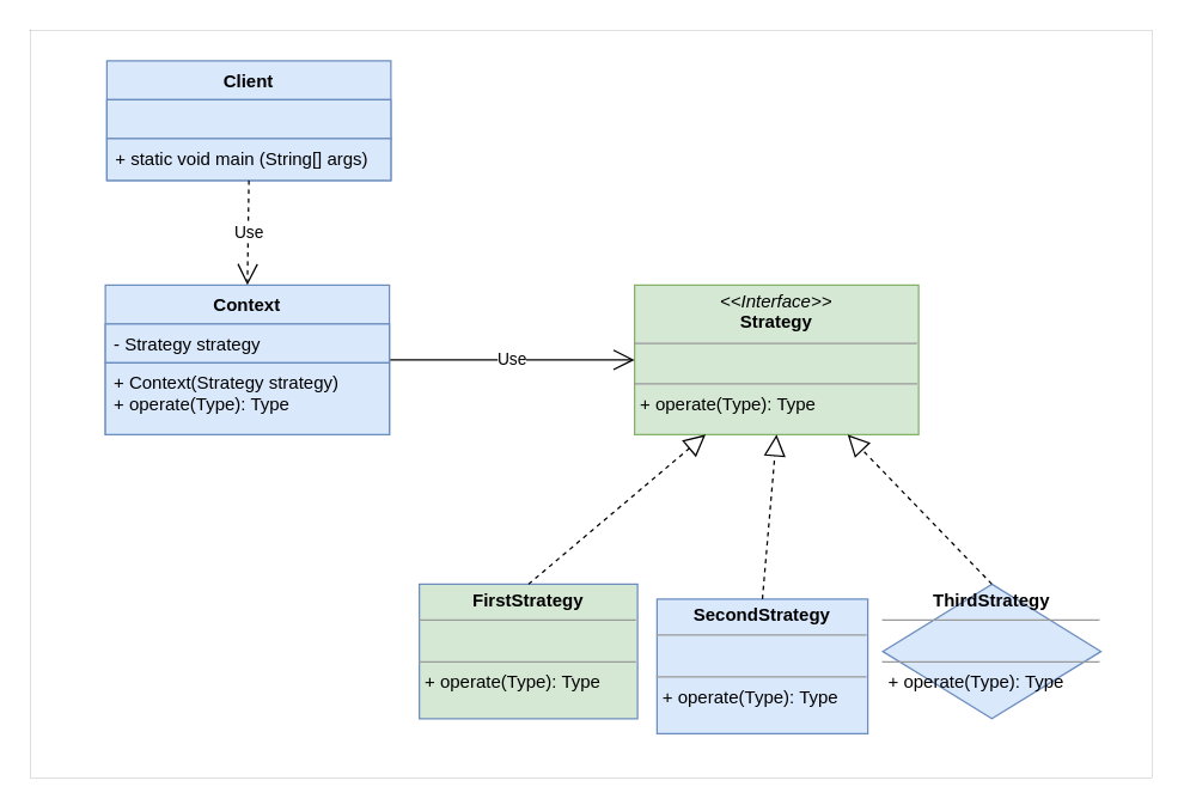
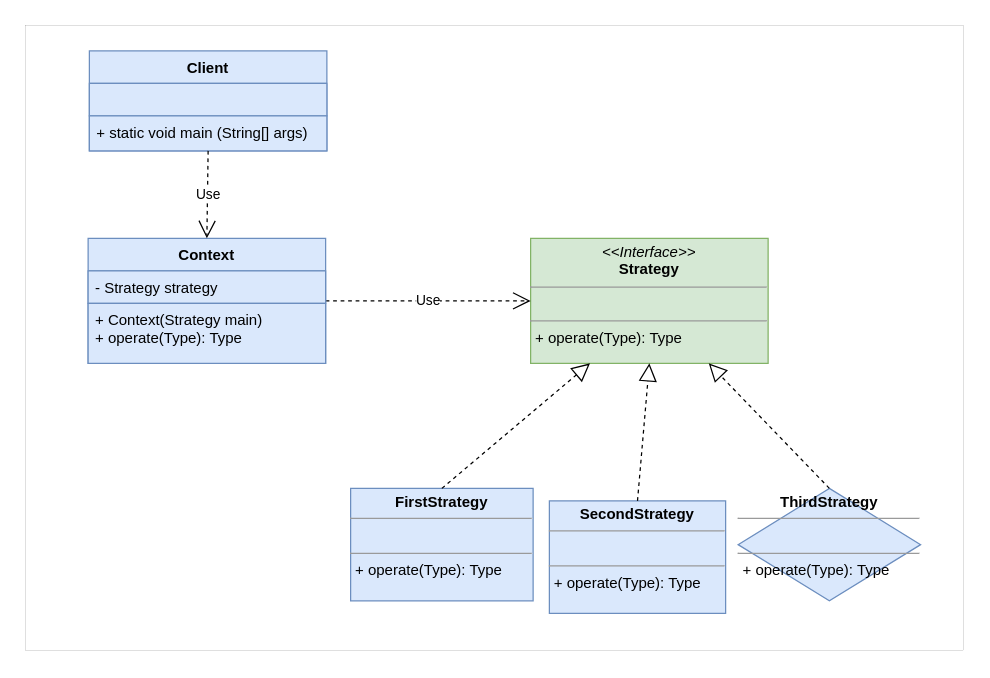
  <mxCell id="0" />
  <mxCell id="1" parent="0" />
  <mxCell id="2" value="" style="rounded=0;whiteSpace=wrap;html=1;strokeWidth=0;movable=0;resizable=0;rotatable=0;deletable=0;editable=0;connectable=0;" parent="1" vertex="1"><mxGeometry x="20" y="20" width="750" height="500" as="geometry" /></mxCell>
  <mxCell id="3" value="&lt;p style=&quot;margin: 0px ; margin-top: 4px ; text-align: center&quot;&gt;&lt;i&gt;&amp;lt;&amp;lt;Interface&amp;gt;&amp;gt;&lt;/i&gt;&lt;br&gt;&lt;span style=&quot;font-weight: 700&quot;&gt;Strategy&lt;/span&gt;&lt;br&gt;&lt;/p&gt;&lt;hr size=&quot;1&quot;&gt;&lt;p style=&quot;margin: 0px ; margin-left: 4px&quot;&gt;&lt;br&gt;&lt;/p&gt;&lt;hr size=&quot;1&quot;&gt;&lt;p style=&quot;margin: 0px ; margin-left: 4px&quot;&gt;+ operate(Type): Type&lt;br&gt;&lt;/p&gt;" style="verticalAlign=top;align=left;overflow=fill;fontSize=12;fontFamily=Helvetica;html=1;fillColor=#d5e8d4;strokeColor=#82b366;" parent="1" vertex="1"><mxGeometry x="424" y="190" width="190" height="100" as="geometry" /></mxCell>
- <mxCell id="4" value="&lt;p style=&quot;margin: 0px ; margin-top: 4px ; text-align: center&quot;&gt;&lt;b&gt;FirstStrategy&lt;/b&gt;&lt;/p&gt;&lt;hr size=&quot;1&quot;&gt;&lt;p style=&quot;margin: 0px ; margin-left: 4px&quot;&gt;&lt;br&gt;&lt;/p&gt;&lt;hr size=&quot;1&quot;&gt;&lt;p style=&quot;margin: 0px ; margin-left: 4px&quot;&gt;+ operate(Type): Type&lt;br&gt;&lt;/p&gt;" style="verticalAlign=top;align=left;overflow=fill;fontSize=12;fontFamily=Helvetica;html=1;fillColor=#d5e8d4;strokeColor=#6c8ebf;" parent="1" vertex="1"><mxGeometry x="280" y="390" width="146" height="90" as="geometry" /></mxCell>
+ <mxCell id="4" value="&lt;p style=&quot;margin: 0px ; margin-top: 4px ; text-align: center&quot;&gt;&lt;b&gt;FirstStrategy&lt;/b&gt;&lt;/p&gt;&lt;hr size=&quot;1&quot;&gt;&lt;p style=&quot;margin: 0px ; margin-left: 4px&quot;&gt;&lt;br&gt;&lt;/p&gt;&lt;hr size=&quot;1&quot;&gt;&lt;p style=&quot;margin: 0px ; margin-left: 4px&quot;&gt;+ operate(Type): Type&lt;br&gt;&lt;/p&gt;" style="verticalAlign=top;align=left;overflow=fill;fontSize=12;fontFamily=Helvetica;html=1;fillColor=#dae8fc;strokeColor=#6c8ebf;" parent="1" vertex="1"><mxGeometry x="280" y="390" width="146" height="90" as="geometry" /></mxCell>
  <mxCell id="5" value="" style="endArrow=block;dashed=1;endFill=0;endSize=12;html=1;rounded=0;exitX=0.5;exitY=0;exitDx=0;exitDy=0;entryX=0.25;entryY=1;entryDx=0;entryDy=0;" parent="1" source="4" target="3" edge="1"><mxGeometry width="160" relative="1" as="geometry"><mxPoint x="374" y="310" as="sourcePoint" /><mxPoint x="534" y="310" as="targetPoint" /></mxGeometry></mxCell>
  <mxCell id="6" value="&lt;p style=&quot;margin: 0px ; margin-top: 4px ; text-align: center&quot;&gt;&lt;b&gt;SecondStrategy&lt;/b&gt;&lt;/p&gt;&lt;hr size=&quot;1&quot;&gt;&lt;p style=&quot;margin: 0px ; margin-left: 4px&quot;&gt;&lt;br&gt;&lt;/p&gt;&lt;hr size=&quot;1&quot;&gt;&lt;p style=&quot;margin: 0px ; margin-left: 4px&quot;&gt;+ operate(Type): Type&lt;br&gt;&lt;/p&gt;" style="verticalAlign=top;align=left;overflow=fill;fontSize=12;fontFamily=Helvetica;html=1;fillColor=#dae8fc;strokeColor=#6c8ebf;" parent="1" vertex="1"><mxGeometry x="439" y="400" width="141" height="90" as="geometry" /></mxCell>
  <mxCell id="7" value="" style="endArrow=block;dashed=1;endFill=0;endSize=12;html=1;rounded=0;entryX=0.5;entryY=1;entryDx=0;entryDy=0;exitX=0.5;exitY=0;exitDx=0;exitDy=0;" parent="1" source="6" target="3" edge="1"><mxGeometry width="160" relative="1" as="geometry"><mxPoint x="144" y="190" as="sourcePoint" /><mxPoint x="304" y="190" as="targetPoint" /></mxGeometry></mxCell>
  <mxCell id="8" value="&lt;p style=&quot;margin: 0px ; margin-top: 4px ; text-align: center&quot;&gt;&lt;b&gt;ThirdStrategy&lt;/b&gt;&lt;/p&gt;&lt;hr size=&quot;1&quot;&gt;&lt;p style=&quot;margin: 0px ; margin-left: 4px&quot;&gt;&lt;br&gt;&lt;/p&gt;&lt;hr size=&quot;1&quot;&gt;&lt;p style=&quot;margin: 0px ; margin-left: 4px&quot;&gt;+ operate(Type): Type&lt;br&gt;&lt;/p&gt;" style="rhombus;verticalAlign=top;align=left;overflow=fill;fontSize=12;fontFamily=Helvetica;html=1;fillColor=#dae8fc;strokeColor=#6c8ebf;" parent="1" vertex="1"><mxGeometry x="590" y="390" width="146" height="90" as="geometry" /></mxCell>
  <mxCell id="9" value="" style="endArrow=block;dashed=1;endFill=0;endSize=12;html=1;rounded=0;entryX=0.75;entryY=1;entryDx=0;entryDy=0;exitX=0.5;exitY=0;exitDx=0;exitDy=0;" parent="1" source="8" target="3" edge="1"><mxGeometry width="160" relative="1" as="geometry"><mxPoint x="144" y="190" as="sourcePoint" /><mxPoint x="304" y="190" as="targetPoint" /></mxGeometry></mxCell>
- <mxCell id="10" value="Use" style="endArrow=open;endSize=12;dashed=0;html=1;rounded=0;entryX=0;entryY=0.5;entryDx=0;entryDy=0;exitX=1;exitY=0.5;exitDx=0;exitDy=0;" parent="1" source="11" target="3" edge="1"><mxGeometry width="160" relative="1" as="geometry"><mxPoint x="259.62" y="231.892" as="sourcePoint" /><mxPoint x="424" y="300" as="targetPoint" /></mxGeometry></mxCell>
+ <mxCell id="10" value="Use" style="endArrow=open;endSize=12;dashed=1;html=1;rounded=0;entryX=0;entryY=0.5;entryDx=0;entryDy=0;exitX=1;exitY=0.5;exitDx=0;exitDy=0;" parent="1" source="11" target="3" edge="1"><mxGeometry width="160" relative="1" as="geometry"><mxPoint x="259.62" y="231.892" as="sourcePoint" /><mxPoint x="424" y="300" as="targetPoint" /></mxGeometry></mxCell>
  <mxCell id="11" value="Context" style="swimlane;fontStyle=1;align=center;verticalAlign=top;childLayout=stackLayout;horizontal=1;startSize=26;horizontalStack=0;resizeParent=1;resizeParentMax=0;resizeLast=0;collapsible=1;marginBottom=0;fillColor=#dae8fc;strokeColor=#6c8ebf;" parent="1" vertex="1"><mxGeometry x="70" y="190" width="190" height="100" as="geometry"><mxRectangle x="100" y="254" width="80" height="26" as="alternateBounds" /></mxGeometry></mxCell>
  <mxCell id="12" value="- Strategy strategy" style="text;strokeColor=#6c8ebf;fillColor=#dae8fc;align=left;verticalAlign=top;spacingLeft=4;spacingRight=4;overflow=hidden;rotatable=0;points=[[0,0.5],[1,0.5]];portConstraint=eastwest;" parent="11" vertex="1"><mxGeometry y="26" width="190" height="26" as="geometry" /></mxCell>
- <mxCell id="13" value="+ Context(Strategy strategy)&#10;+ operate(Type): Type&#10;" style="text;strokeColor=#6c8ebf;fillColor=#dae8fc;align=left;verticalAlign=top;spacingLeft=4;spacingRight=4;overflow=hidden;rotatable=0;points=[[0,0.5],[1,0.5]];portConstraint=eastwest;" parent="11" vertex="1"><mxGeometry y="52" width="190" height="48" as="geometry" /></mxCell>
+ <mxCell id="13" value="+ Context(Strategy main)&#10;+ operate(Type): Type&#10;" style="text;strokeColor=#6c8ebf;fillColor=#dae8fc;align=left;verticalAlign=top;spacingLeft=4;spacingRight=4;overflow=hidden;rotatable=0;points=[[0,0.5],[1,0.5]];portConstraint=eastwest;" parent="11" vertex="1"><mxGeometry y="52" width="190" height="48" as="geometry" /></mxCell>
  <mxCell id="14" value="Client" style="swimlane;fontStyle=1;align=center;verticalAlign=top;childLayout=stackLayout;horizontal=1;startSize=26;horizontalStack=0;resizeParent=1;resizeParentMax=0;resizeLast=0;collapsible=1;marginBottom=0;fillColor=#dae8fc;strokeColor=#6c8ebf;" vertex="1" parent="1"><mxGeometry x="71" y="40" width="190" height="80" as="geometry"><mxRectangle x="100" y="254" width="80" height="26" as="alternateBounds" /></mxGeometry></mxCell>
  <mxCell id="15" value="" style="text;strokeColor=#6c8ebf;fillColor=#dae8fc;align=left;verticalAlign=top;spacingLeft=4;spacingRight=4;overflow=hidden;rotatable=0;points=[[0,0.5],[1,0.5]];portConstraint=eastwest;" vertex="1" parent="14"><mxGeometry y="26" width="190" height="26" as="geometry" /></mxCell>
  <mxCell id="16" value="+ static void main (String[] args)&#10;" style="text;strokeColor=#6c8ebf;fillColor=#dae8fc;align=left;verticalAlign=top;spacingLeft=4;spacingRight=4;overflow=hidden;rotatable=0;points=[[0,0.5],[1,0.5]];portConstraint=eastwest;" vertex="1" parent="14"><mxGeometry y="52" width="190" height="28" as="geometry" /></mxCell>
  <mxCell id="17" value="Use" style="endArrow=open;endSize=12;dashed=1;html=1;rounded=0;exitX=0.5;exitY=1;exitDx=0;exitDy=0;entryX=0.5;entryY=0;entryDx=0;entryDy=0;" edge="1" parent="1" source="14" target="11"><mxGeometry width="160" relative="1" as="geometry"><mxPoint x="311" y="330" as="sourcePoint" /><mxPoint x="471" y="330" as="targetPoint" /></mxGeometry></mxCell>
